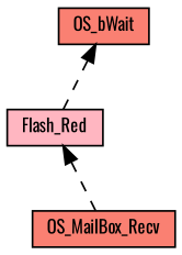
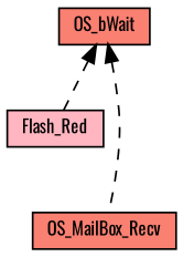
  digraph {
    fontname=Oswald
    rankdir=TB
    node [color=black fillcolor=salmon fontname=Oswald fontsize=10 shape=record style=filled]
    edge [color=black dir=back fontname=Oswald fontsize=10 labelfontname=Helvetica labelfontsize=10 style=dashed]
    n1 [fontcolor=black height=0.2 label=OS_bWait width=0.4]
    n2 [fillcolor=lightpink height=0.2 label=Flash_Red width=0.4]
    n3 [height=0.2 label=OS_MailBox_Recv width=0.4]
    n1 -> n2
-   n2 -> n3
+   n1 -> n3
  }
